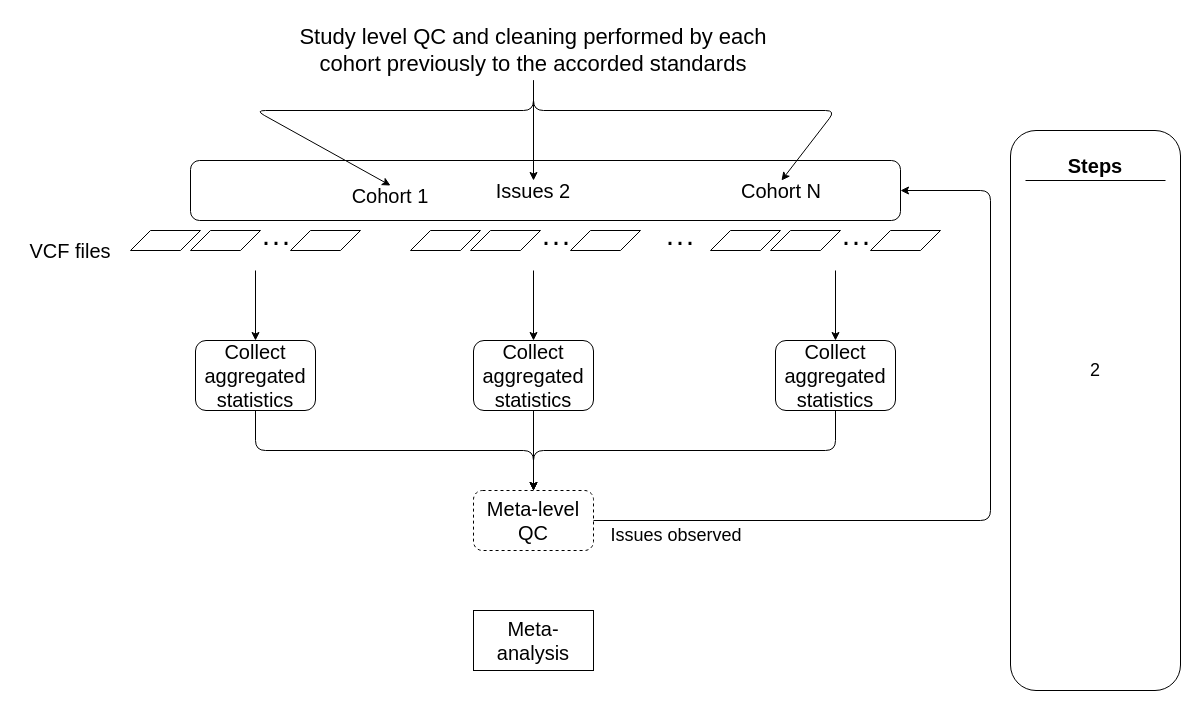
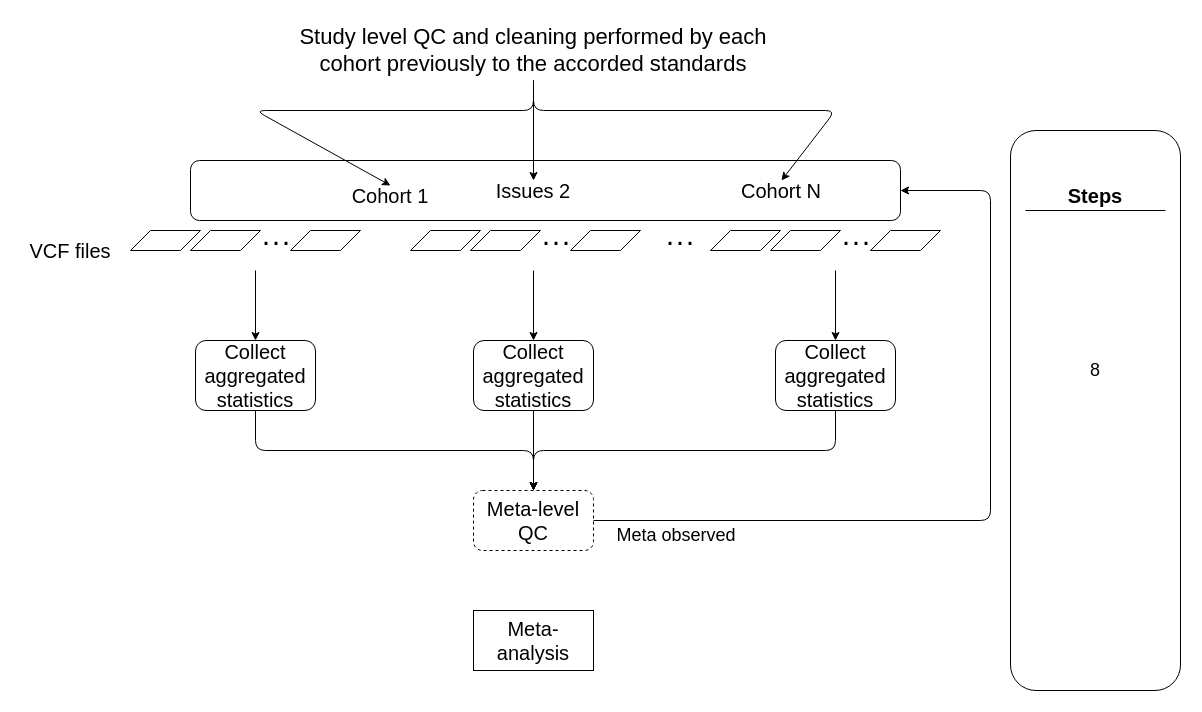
  <mxCell id="0" />
  <mxCell id="1" parent="0" />
  <mxCell id="2" value="" style="rounded=1;whiteSpace=wrap;html=1;" vertex="1" parent="1"><mxGeometry x="190" y="160" width="710" height="60" as="geometry" /></mxCell>
  <mxCell id="3" value="" style="shape=parallelogram;perimeter=parallelogramPerimeter;whiteSpace=wrap;html=1;fixedSize=1;" vertex="1" parent="1"><mxGeometry x="130" y="230" width="70" height="20" as="geometry" /></mxCell>
  <mxCell id="4" value="&lt;font style=&quot;font-size: 30px&quot;&gt;···&lt;/font&gt;" style="text;html=1;strokeColor=none;fillColor=none;align=center;verticalAlign=middle;whiteSpace=wrap;rounded=0;" vertex="1" parent="1"><mxGeometry x="256" y="230" width="40" height="20" as="geometry" /></mxCell>
  <mxCell id="5" value="" style="shape=parallelogram;perimeter=parallelogramPerimeter;whiteSpace=wrap;html=1;fixedSize=1;" vertex="1" parent="1"><mxGeometry x="190" y="230" width="70" height="20" as="geometry" /></mxCell>
  <mxCell id="6" value="" style="shape=parallelogram;perimeter=parallelogramPerimeter;whiteSpace=wrap;html=1;fixedSize=1;" vertex="1" parent="1"><mxGeometry x="290" y="230" width="70" height="20" as="geometry" /></mxCell>
  <mxCell id="7" value="" style="shape=parallelogram;perimeter=parallelogramPerimeter;whiteSpace=wrap;html=1;fixedSize=1;" vertex="1" parent="1"><mxGeometry x="410" y="230" width="70" height="20" as="geometry" /></mxCell>
  <mxCell id="8" value="&lt;font style=&quot;font-size: 30px&quot;&gt;···&lt;/font&gt;" style="text;html=1;strokeColor=none;fillColor=none;align=center;verticalAlign=middle;whiteSpace=wrap;rounded=0;" vertex="1" parent="1"><mxGeometry x="536" y="230" width="40" height="20" as="geometry" /></mxCell>
  <mxCell id="9" value="" style="shape=parallelogram;perimeter=parallelogramPerimeter;whiteSpace=wrap;html=1;fixedSize=1;" vertex="1" parent="1"><mxGeometry x="470" y="230" width="70" height="20" as="geometry" /></mxCell>
  <mxCell id="10" value="" style="shape=parallelogram;perimeter=parallelogramPerimeter;whiteSpace=wrap;html=1;fixedSize=1;" vertex="1" parent="1"><mxGeometry x="570" y="230" width="70" height="20" as="geometry" /></mxCell>
  <mxCell id="11" value="" style="shape=parallelogram;perimeter=parallelogramPerimeter;whiteSpace=wrap;html=1;fixedSize=1;" vertex="1" parent="1"><mxGeometry x="710" y="230" width="70" height="20" as="geometry" /></mxCell>
  <mxCell id="12" value="&lt;font style=&quot;font-size: 30px&quot;&gt;···&lt;/font&gt;" style="text;html=1;strokeColor=none;fillColor=none;align=center;verticalAlign=middle;whiteSpace=wrap;rounded=0;" vertex="1" parent="1"><mxGeometry x="836" y="230" width="40" height="20" as="geometry" /></mxCell>
  <mxCell id="13" value="" style="shape=parallelogram;perimeter=parallelogramPerimeter;whiteSpace=wrap;html=1;fixedSize=1;" vertex="1" parent="1"><mxGeometry x="770" y="230" width="70" height="20" as="geometry" /></mxCell>
  <mxCell id="14" value="" style="shape=parallelogram;perimeter=parallelogramPerimeter;whiteSpace=wrap;html=1;fixedSize=1;" vertex="1" parent="1"><mxGeometry x="870" y="230" width="70" height="20" as="geometry" /></mxCell>
  <mxCell id="15" value="&lt;font style=&quot;font-size: 30px&quot;&gt;···&lt;/font&gt;" style="text;html=1;strokeColor=none;fillColor=none;align=center;verticalAlign=middle;whiteSpace=wrap;rounded=0;" vertex="1" parent="1"><mxGeometry x="660" y="230" width="40" height="20" as="geometry" /></mxCell>
  <mxCell id="16" value="&lt;font style=&quot;font-size: 20px&quot;&gt;Cohort 1&lt;/font&gt;" style="text;html=1;strokeColor=none;fillColor=none;align=center;verticalAlign=middle;whiteSpace=wrap;rounded=0;" vertex="1" parent="1"><mxGeometry x="350" y="185" width="80" height="20" as="geometry" /></mxCell>
  <mxCell id="17" value="&lt;font style=&quot;font-size: 20px&quot;&gt;Issues 2&lt;/font&gt;" style="text;html=1;strokeColor=none;fillColor=none;align=center;verticalAlign=middle;whiteSpace=wrap;rounded=0;" vertex="1" parent="1"><mxGeometry x="492" y="180" width="82" height="20" as="geometry" /></mxCell>
  <mxCell id="18" value="&lt;font style=&quot;font-size: 20px&quot;&gt;Cohort N&lt;/font&gt;" style="text;html=1;strokeColor=none;fillColor=none;align=center;verticalAlign=middle;whiteSpace=wrap;rounded=0;" vertex="1" parent="1"><mxGeometry x="738" y="180" width="86" height="20" as="geometry" /></mxCell>
  <mxCell id="19" value="&lt;font style=&quot;font-size: 20px&quot;&gt;VCF files&lt;/font&gt;" style="text;html=1;strokeColor=none;fillColor=none;align=center;verticalAlign=middle;whiteSpace=wrap;rounded=0;" vertex="1" parent="1"><mxGeometry x="20" y="240" width="100" height="20" as="geometry" /></mxCell>
  <mxCell id="20" value="&lt;font style=&quot;font-size: 22px&quot;&gt;Study level QC and cleaning performed by each cohort previously to the accorded standards&lt;/font&gt;" style="text;html=1;strokeColor=none;fillColor=none;align=center;verticalAlign=middle;whiteSpace=wrap;rounded=0;fontSize=20;" vertex="1" parent="1"><mxGeometry x="273" y="20" width="520" height="60" as="geometry" /></mxCell>
  <mxCell id="21" value="" style="endArrow=classic;html=1;exitX=0.5;exitY=1;exitDx=0;exitDy=0;entryX=0.5;entryY=0;entryDx=0;entryDy=0;" edge="1" parent="1" source="20" target="16"><mxGeometry width="50" height="50" relative="1" as="geometry"><mxPoint x="480" y="80" as="sourcePoint" /><mxPoint x="530" y="30" as="targetPoint" /><Array as="points"><mxPoint x="533" y="110" /><mxPoint x="255" y="110" /></Array></mxGeometry></mxCell>
  <mxCell id="22" value="" style="endArrow=classic;html=1;exitX=0.5;exitY=1;exitDx=0;exitDy=0;entryX=0.5;entryY=0;entryDx=0;entryDy=0;" edge="1" parent="1" source="20" target="17"><mxGeometry width="50" height="50" relative="1" as="geometry"><mxPoint x="590" y="100" as="sourcePoint" /><mxPoint x="640" y="50" as="targetPoint" /></mxGeometry></mxCell>
  <mxCell id="23" value="" style="endArrow=classic;html=1;entryX=0.5;entryY=0;entryDx=0;entryDy=0;exitX=0.5;exitY=1;exitDx=0;exitDy=0;" edge="1" parent="1" source="20" target="18"><mxGeometry width="50" height="50" relative="1" as="geometry"><mxPoint x="590" y="100" as="sourcePoint" /><mxPoint x="640" y="50" as="targetPoint" /><Array as="points"><mxPoint x="533" y="110" /><mxPoint x="835" y="110" /></Array></mxGeometry></mxCell>
  <mxCell id="24" value="&lt;font style=&quot;font-size: 20px&quot;&gt;Collect aggregated statistics&lt;/font&gt;" style="rounded=1;whiteSpace=wrap;html=1;" vertex="1" parent="1"><mxGeometry x="195" y="340" width="120" height="70" as="geometry" /></mxCell>
  <mxCell id="25" value="" style="endArrow=classic;html=1;entryX=0.5;entryY=0;entryDx=0;entryDy=0;" edge="1" parent="1" target="24"><mxGeometry width="50" height="50" relative="1" as="geometry"><mxPoint x="255" y="270" as="sourcePoint" /><mxPoint x="530" y="220" as="targetPoint" /></mxGeometry></mxCell>
  <mxCell id="26" value="" style="edgeStyle=orthogonalEdgeStyle;rounded=0;orthogonalLoop=1;jettySize=auto;html=1;" edge="1" parent="1" source="27" target="31"><mxGeometry relative="1" as="geometry" /></mxCell>
  <mxCell id="27" value="&lt;font style=&quot;font-size: 20px&quot;&gt;Collect aggregated statistics&lt;/font&gt;" style="rounded=1;whiteSpace=wrap;html=1;" vertex="1" parent="1"><mxGeometry x="473" y="340" width="120" height="70" as="geometry" /></mxCell>
  <mxCell id="28" value="" style="endArrow=classic;html=1;entryX=0.5;entryY=0;entryDx=0;entryDy=0;" edge="1" parent="1" target="27"><mxGeometry width="50" height="50" relative="1" as="geometry"><mxPoint x="533" y="270" as="sourcePoint" /><mxPoint x="808" y="220" as="targetPoint" /></mxGeometry></mxCell>
  <mxCell id="29" value="&lt;font style=&quot;font-size: 20px&quot;&gt;Collect aggregated statistics&lt;/font&gt;" style="rounded=1;whiteSpace=wrap;html=1;" vertex="1" parent="1"><mxGeometry x="775" y="340" width="120" height="70" as="geometry" /></mxCell>
  <mxCell id="30" value="" style="endArrow=classic;html=1;entryX=0.5;entryY=0;entryDx=0;entryDy=0;" edge="1" parent="1" target="29"><mxGeometry width="50" height="50" relative="1" as="geometry"><mxPoint x="835" y="270" as="sourcePoint" /><mxPoint x="1110" y="220" as="targetPoint" /></mxGeometry></mxCell>
  <mxCell id="31" value="&lt;font style=&quot;font-size: 20px&quot;&gt;Meta-level QC&lt;/font&gt;" style="rounded=1;whiteSpace=wrap;html=1;dashed=1;" vertex="1" parent="1"><mxGeometry x="473" y="490" width="120" height="60" as="geometry" /></mxCell>
  <mxCell id="32" value="" style="endArrow=classic;html=1;entryX=0.5;entryY=0;entryDx=0;entryDy=0;exitX=0.5;exitY=1;exitDx=0;exitDy=0;" edge="1" parent="1" source="24" target="31"><mxGeometry width="50" height="50" relative="1" as="geometry"><mxPoint x="470" y="360" as="sourcePoint" /><mxPoint x="520" y="310" as="targetPoint" /><Array as="points"><mxPoint x="255" y="450" /><mxPoint x="533" y="450" /></Array></mxGeometry></mxCell>
  <mxCell id="33" value="" style="endArrow=classic;html=1;entryX=0.5;entryY=0;entryDx=0;entryDy=0;exitX=0.5;exitY=1;exitDx=0;exitDy=0;" edge="1" parent="1" source="29" target="31"><mxGeometry width="50" height="50" relative="1" as="geometry"><mxPoint x="590" y="420" as="sourcePoint" /><mxPoint x="640" y="370" as="targetPoint" /><Array as="points"><mxPoint x="835" y="450" /><mxPoint x="533" y="450" /></Array></mxGeometry></mxCell>
  <mxCell id="34" value="" style="endArrow=classic;html=1;entryX=1;entryY=0.5;entryDx=0;entryDy=0;exitX=1;exitY=0.5;exitDx=0;exitDy=0;" edge="1" parent="1" source="31" target="2"><mxGeometry width="50" height="50" relative="1" as="geometry"><mxPoint x="510" y="370" as="sourcePoint" /><mxPoint x="560" y="320" as="targetPoint" /><Array as="points"><mxPoint x="990" y="520" /><mxPoint x="990" y="190" /></Array></mxGeometry></mxCell>
- <mxCell id="35" value="&lt;font style=&quot;font-size: 18px&quot;&gt;Issues observed&lt;/font&gt;" style="text;html=1;strokeColor=none;fillColor=none;align=center;verticalAlign=middle;whiteSpace=wrap;rounded=0;" vertex="1" parent="1"><mxGeometry x="606" y="525" width="140" height="20" as="geometry" /></mxCell>
+ <mxCell id="35" value="&lt;font style=&quot;font-size: 18px&quot;&gt;Meta observed&lt;/font&gt;" style="text;html=1;strokeColor=none;fillColor=none;align=center;verticalAlign=middle;whiteSpace=wrap;rounded=0;" vertex="1" parent="1"><mxGeometry x="606" y="525" width="140" height="20" as="geometry" /></mxCell>
  <mxCell id="36" value="&lt;font style=&quot;font-size: 20px&quot;&gt;Meta-analysis&lt;/font&gt;" style="whiteSpace=wrap;html=1;rounded=0;" vertex="1" parent="1"><mxGeometry x="473" y="610" width="120" height="60" as="geometry" /></mxCell>
  <mxCell id="37" value="" style="rounded=1;whiteSpace=wrap;html=1;" vertex="1" parent="1"><mxGeometry x="1010" y="130" width="170" height="560" as="geometry" /></mxCell>
- <mxCell id="38" value="&lt;font size=&quot;1&quot;&gt;&lt;b style=&quot;font-size: 20px&quot;&gt;Steps&lt;/b&gt;&lt;/font&gt;" style="text;html=1;strokeColor=none;fillColor=none;align=center;verticalAlign=middle;whiteSpace=wrap;rounded=0;" vertex="1" parent="1"><mxGeometry x="1025" y="150" width="140" height="30" as="geometry" /></mxCell>
+ <mxCell id="38" value="&lt;font size=&quot;1&quot;&gt;&lt;b style=&quot;font-size: 20px&quot;&gt;Steps&lt;/b&gt;&lt;/font&gt;" style="text;html=1;strokeColor=none;fillColor=none;align=center;verticalAlign=middle;whiteSpace=wrap;rounded=0;" vertex="1" parent="1"><mxGeometry x="1025" y="180" width="140" height="30" as="geometry" /></mxCell>
  <mxCell id="39" value="" style="endArrow=none;html=1;exitX=0;exitY=1;exitDx=0;exitDy=0;entryX=1;entryY=1;entryDx=0;entryDy=0;" edge="1" parent="1" source="38" target="38"><mxGeometry width="50" height="50" relative="1" as="geometry"><mxPoint x="740" y="310" as="sourcePoint" /><mxPoint x="1190" y="180" as="targetPoint" /></mxGeometry></mxCell>
- <mxCell id="40" value="&lt;font style=&quot;font-size: 18px&quot;&gt;2&lt;/font&gt;" style="text;html=1;strokeColor=none;fillColor=none;align=center;verticalAlign=middle;whiteSpace=wrap;rounded=0;" vertex="1" parent="1"><mxGeometry x="1075" y="360" width="40" height="20" as="geometry" /></mxCell>
+ <mxCell id="40" value="&lt;font style=&quot;font-size: 18px&quot;&gt;8&lt;/font&gt;" style="text;html=1;strokeColor=none;fillColor=none;align=center;verticalAlign=middle;whiteSpace=wrap;rounded=0;" vertex="1" parent="1"><mxGeometry x="1075" y="360" width="40" height="20" as="geometry" /></mxCell>
